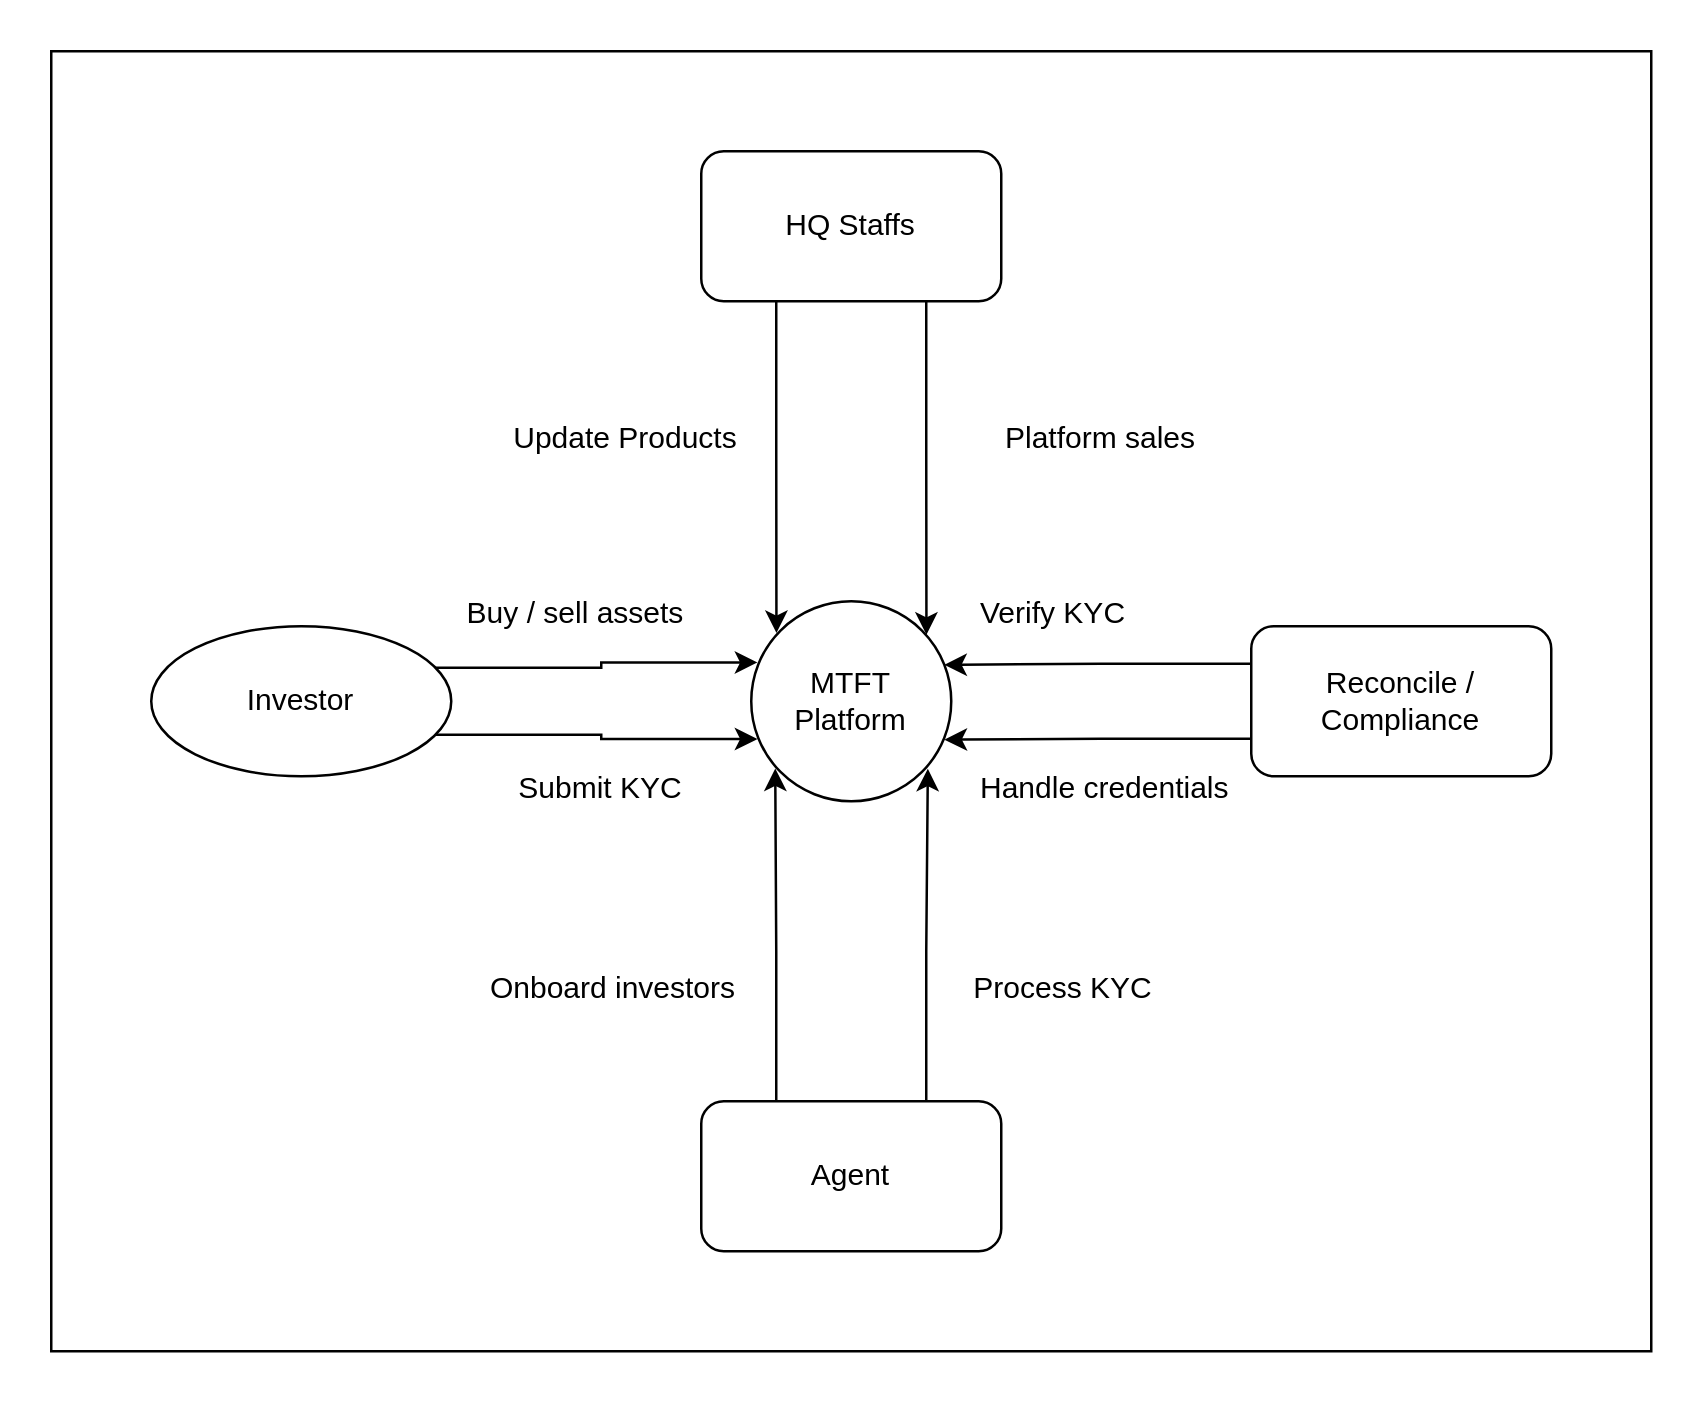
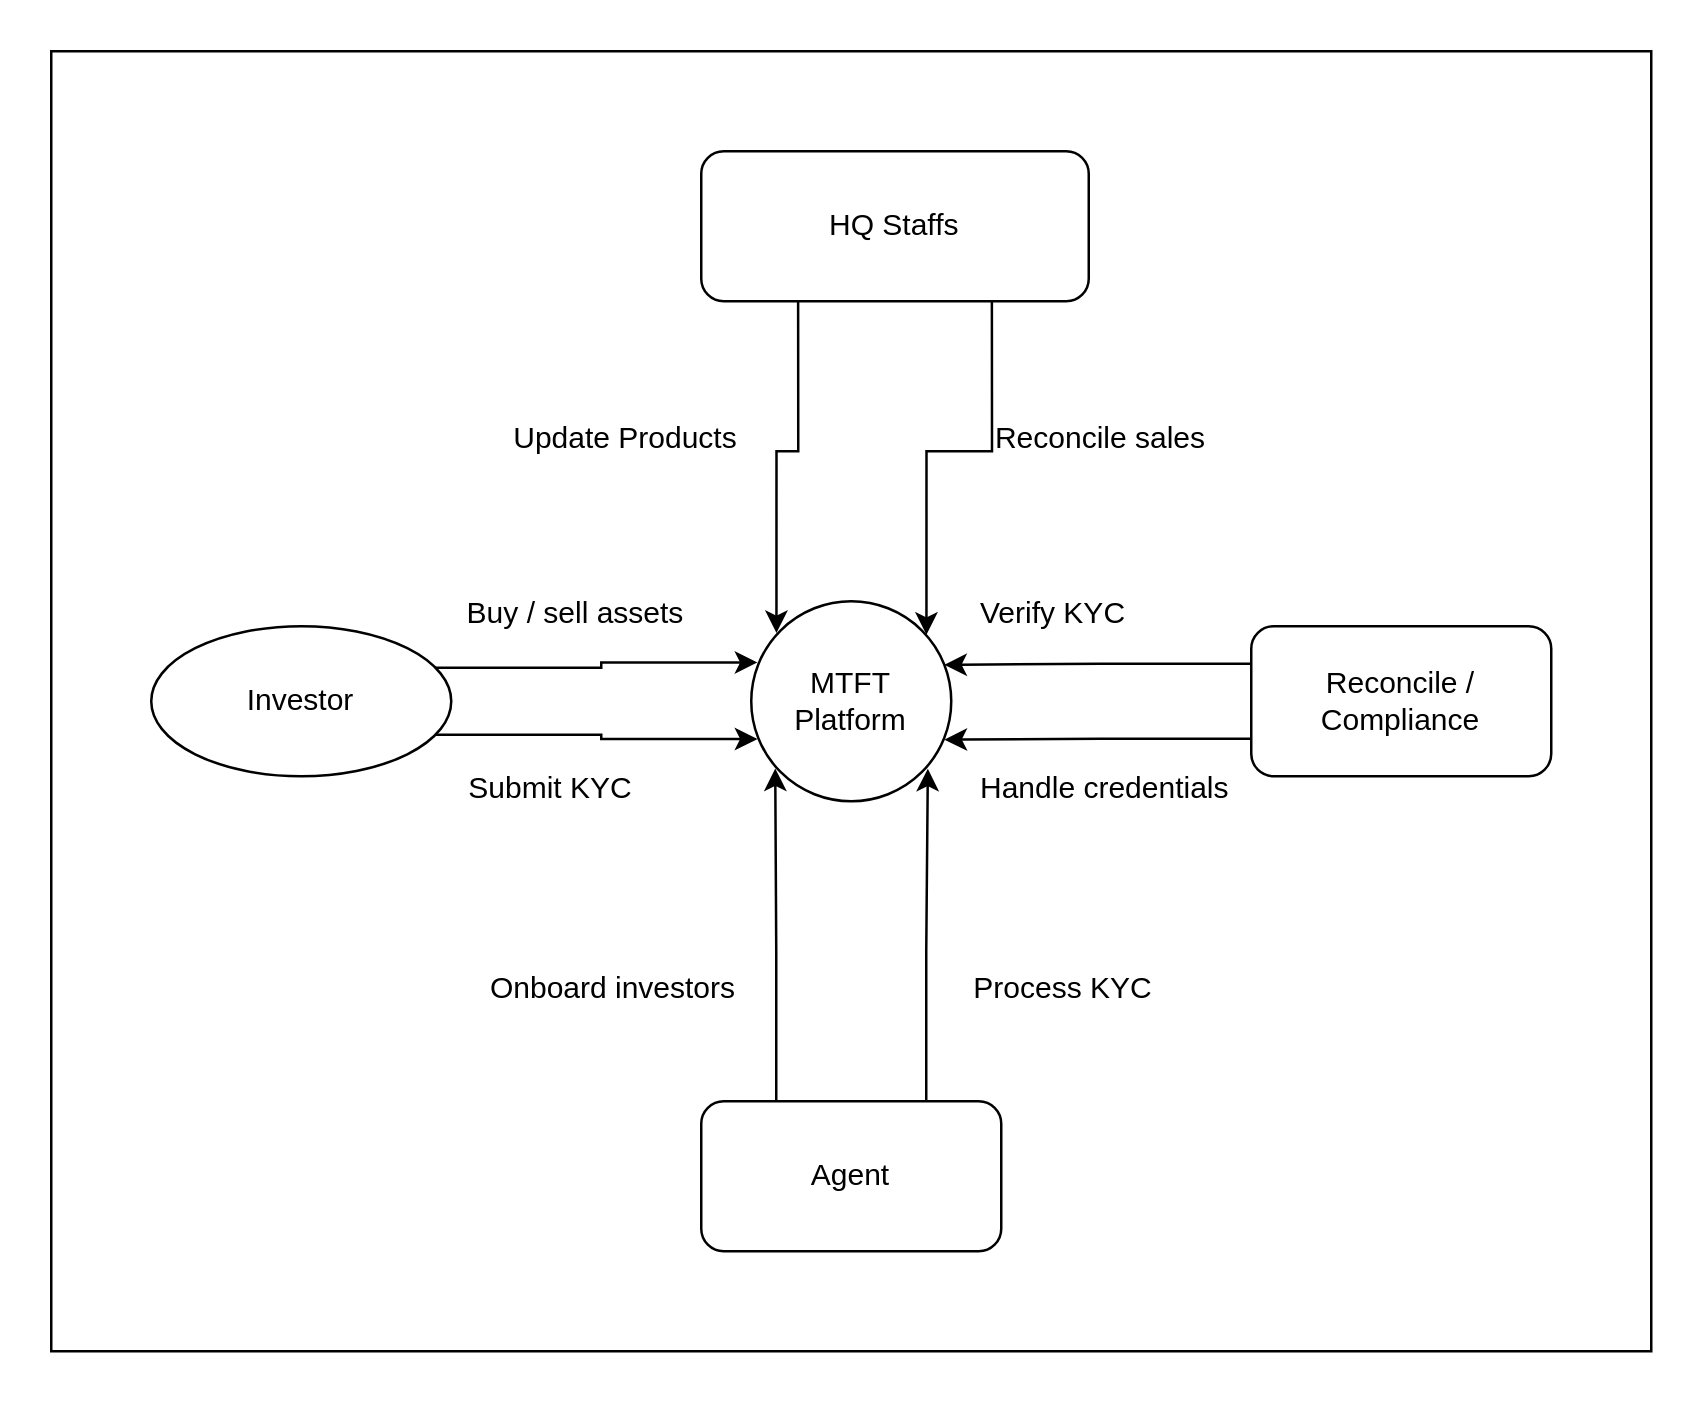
  <mxCell id="0" />
  <mxCell id="1" parent="0" />
  <mxCell id="2" value="" style="rounded=0;whiteSpace=wrap;html=1;" vertex="1" parent="1"><mxGeometry x="20" y="20" width="640" height="520" as="geometry" /></mxCell>
  <mxCell id="3" value="Investor" style="ellipse;whiteSpace=wrap;html=1;" vertex="1" parent="1"><mxGeometry x="60" y="250" width="120" height="60" as="geometry" /></mxCell>
  <mxCell id="4" style="edgeStyle=orthogonalEdgeStyle;rounded=0;orthogonalLoop=1;jettySize=auto;html=1;entryX=0.12;entryY=0.836;entryDx=0;entryDy=0;exitX=0.25;exitY=0;exitDx=0;exitDy=0;entryPerimeter=0;" edge="1" parent="1" source="6" target="10"><mxGeometry relative="1" as="geometry"><mxPoint x="339.76" y="402" as="sourcePoint" /><mxPoint x="340.08" y="310" as="targetPoint" /></mxGeometry></mxCell>
  <mxCell id="5" style="edgeStyle=orthogonalEdgeStyle;rounded=0;orthogonalLoop=1;jettySize=auto;html=1;exitX=0.75;exitY=0;exitDx=0;exitDy=0;entryX=0.883;entryY=0.837;entryDx=0;entryDy=0;entryPerimeter=0;" edge="1" parent="1" source="6" target="10"><mxGeometry relative="1" as="geometry" /></mxCell>
  <mxCell id="6" value="Agent" style="rounded=1;whiteSpace=wrap;html=1;" vertex="1" parent="1"><mxGeometry x="280" y="440" width="120" height="60" as="geometry" /></mxCell>
  <mxCell id="7" value="Reconcile / Compliance" style="rounded=1;whiteSpace=wrap;html=1;" vertex="1" parent="1"><mxGeometry x="500" y="250" width="120" height="60" as="geometry" /></mxCell>
  <mxCell id="8" style="edgeStyle=orthogonalEdgeStyle;rounded=0;orthogonalLoop=1;jettySize=auto;html=1;exitX=0.25;exitY=1;exitDx=0;exitDy=0;entryX=0.126;entryY=0.159;entryDx=0;entryDy=0;entryPerimeter=0;" edge="1" parent="1" source="9" target="10"><mxGeometry relative="1" as="geometry" /></mxCell>
- <mxCell id="9" value="HQ Staffs" style="rounded=1;whiteSpace=wrap;html=1;" vertex="1" parent="1"><mxGeometry x="280" y="60" width="120" height="60" as="geometry" /></mxCell>
+ <mxCell id="9" value="HQ Staffs" style="rounded=1;whiteSpace=wrap;html=1;" vertex="1" parent="1"><mxGeometry x="280" y="60" width="155" height="60" as="geometry" /></mxCell>
  <mxCell id="10" value="MTFT Platform" style="ellipse;whiteSpace=wrap;html=1;aspect=fixed;" vertex="1" parent="1"><mxGeometry x="300" y="240" width="80" height="80" as="geometry" /></mxCell>
  <mxCell id="11" style="edgeStyle=orthogonalEdgeStyle;rounded=0;orthogonalLoop=1;jettySize=auto;html=1;exitX=1;exitY=0.25;exitDx=0;exitDy=0;entryX=0.031;entryY=0.306;entryDx=0;entryDy=0;entryPerimeter=0;" edge="1" parent="1" source="3" target="10"><mxGeometry relative="1" as="geometry"><mxPoint x="300" y="266" as="targetPoint" /></mxGeometry></mxCell>
  <mxCell id="12" style="edgeStyle=orthogonalEdgeStyle;rounded=0;orthogonalLoop=1;jettySize=auto;html=1;exitX=1;exitY=0.75;exitDx=0;exitDy=0;entryX=0.031;entryY=0.689;entryDx=0;entryDy=0;entryPerimeter=0;" edge="1" parent="1" source="3" target="10"><mxGeometry relative="1" as="geometry" /></mxCell>
  <mxCell id="13" value="Buy / sell assets" style="text;html=1;align=center;verticalAlign=middle;whiteSpace=wrap;rounded=0;" vertex="1" parent="1"><mxGeometry x="180" y="230" width="100" height="30" as="geometry" /></mxCell>
  <mxCell id="14" value="Onboard investors" style="text;html=1;align=center;verticalAlign=middle;whiteSpace=wrap;rounded=0;" vertex="1" parent="1"><mxGeometry x="190" y="380" width="110" height="30" as="geometry" /></mxCell>
  <mxCell id="15" style="edgeStyle=orthogonalEdgeStyle;rounded=0;orthogonalLoop=1;jettySize=auto;html=1;exitX=0;exitY=0.25;exitDx=0;exitDy=0;entryX=0.965;entryY=0.318;entryDx=0;entryDy=0;entryPerimeter=0;" edge="1" parent="1" source="7" target="10"><mxGeometry relative="1" as="geometry" /></mxCell>
  <mxCell id="16" style="edgeStyle=orthogonalEdgeStyle;rounded=0;orthogonalLoop=1;jettySize=auto;html=1;exitX=0;exitY=0.75;exitDx=0;exitDy=0;entryX=0.966;entryY=0.692;entryDx=0;entryDy=0;entryPerimeter=0;" edge="1" parent="1" source="7" target="10"><mxGeometry relative="1" as="geometry" /></mxCell>
  <mxCell id="17" style="edgeStyle=orthogonalEdgeStyle;rounded=0;orthogonalLoop=1;jettySize=auto;html=1;exitX=0.75;exitY=1;exitDx=0;exitDy=0;entryX=0.876;entryY=0.168;entryDx=0;entryDy=0;entryPerimeter=0;" edge="1" parent="1" source="9" target="10"><mxGeometry relative="1" as="geometry"><mxPoint x="370" y="250" as="targetPoint" /></mxGeometry></mxCell>
  <mxCell id="18" value="Verify KYC" style="text;html=1;align=left;verticalAlign=middle;whiteSpace=wrap;rounded=0;" vertex="1" parent="1"><mxGeometry x="390" y="230" width="110" height="30" as="geometry" /></mxCell>
  <mxCell id="19" value="Handle credentials" style="text;html=1;align=left;verticalAlign=middle;whiteSpace=wrap;rounded=0;" vertex="1" parent="1"><mxGeometry x="390" y="300" width="110" height="30" as="geometry" /></mxCell>
- <mxCell id="20" value="Submit KYC" style="text;html=1;align=center;verticalAlign=middle;whiteSpace=wrap;rounded=0;" vertex="1" parent="1"><mxGeometry x="200" y="300" width="80" height="30" as="geometry" /></mxCell>
+ <mxCell id="20" value="Submit KYC" style="text;html=1;align=center;verticalAlign=middle;whiteSpace=wrap;rounded=0;" vertex="1" parent="1"><mxGeometry x="180" y="300" width="80" height="30" as="geometry" /></mxCell>
  <mxCell id="21" value="Process KYC" style="text;html=1;align=center;verticalAlign=middle;whiteSpace=wrap;rounded=0;" vertex="1" parent="1"><mxGeometry x="370" y="380" width="110" height="30" as="geometry" /></mxCell>
  <mxCell id="22" value="Update Products" style="text;html=1;align=center;verticalAlign=middle;whiteSpace=wrap;rounded=0;" vertex="1" parent="1"><mxGeometry x="200" y="160" width="100" height="30" as="geometry" /></mxCell>
- <mxCell id="23" value="Platform sales" style="text;html=1;align=center;verticalAlign=middle;whiteSpace=wrap;rounded=0;" vertex="1" parent="1"><mxGeometry x="390" y="160" width="100" height="30" as="geometry" /></mxCell>
+ <mxCell id="23" value="Reconcile sales" style="text;html=1;align=center;verticalAlign=middle;whiteSpace=wrap;rounded=0;" vertex="1" parent="1"><mxGeometry x="390" y="160" width="100" height="30" as="geometry" /></mxCell>
